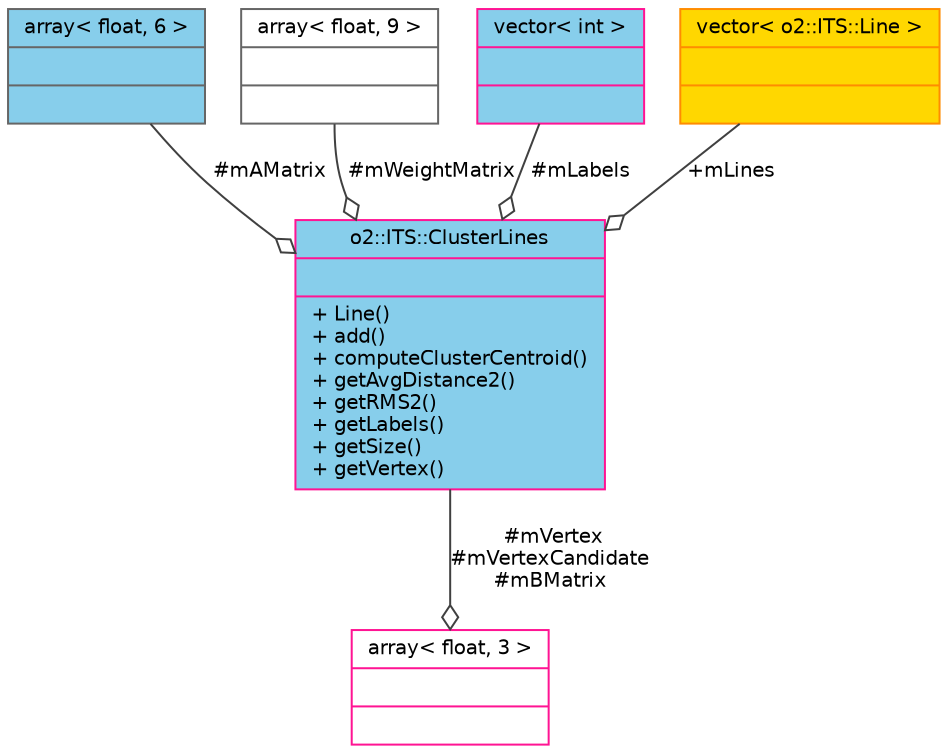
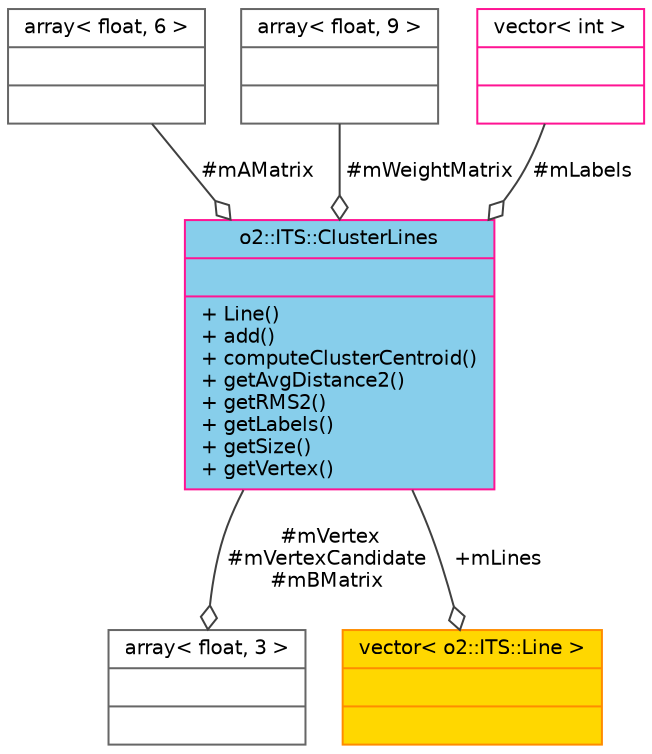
  digraph {
    node [color=gray40 fillcolor=skyblue fontname=Helvetica fontsize=10 shape=record style=filled]
    edge [arrowhead=odiamond color=grey25 fontname=Helvetica fontsize=10 labelfontname=Helvetica labelfontsize=10 style=solid]
    n1 [color=deeppink fontcolor=black height=0.2 label="{o2::ITS::ClusterLines\n||+ Line()\l+ add()\l+ computeClusterCentroid()\l+ getAvgDistance2()\l+ getRMS2()\l+ getLabels()\l+ getSize()\l+ getVertex()\l}" width=0.4]
-   n2 [color=deeppink fillcolor=white height=0.2 label="{array\< float, 3 \>\n||}" width=0.4]
-   n3 [height=0.2 label="{array\< float, 6 \>\n||}" width=0.4]
+   n2 [fillcolor=white height=0.2 label="{array\< float, 3 \>\n||}" width=0.4]
+   n3 [fillcolor=white height=0.2 label="{array\< float, 6 \>\n||}" width=0.4]
    n4 [fillcolor=white height=0.2 label="{array\< float, 9 \>\n||}" width=0.4]
-   n5 [color=deeppink height=0.2 label="{vector\< int \>\n||}" width=0.4]
+   n5 [color=deeppink fillcolor=white height=0.2 label="{vector\< int \>\n||}" width=0.4]
    n6 [color=darkorange fillcolor=gold height=0.2 label="{vector\< o2::ITS::Line \>\n||}" width=0.4]
    n1 -> n2 [label=" #mVertex\n#mVertexCandidate\n#mBMatrix"]
    n3 -> n1 [label=" #mAMatrix"]
    n4 -> n1 [label=" #mWeightMatrix"]
    n5 -> n1 [label=" #mLabels"]
-   n6 -> n1 [label=" +mLines"]
+   n1 -> n6 [label=" +mLines"]
  }
